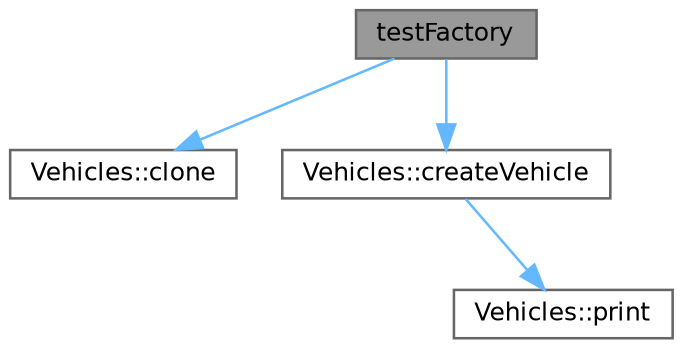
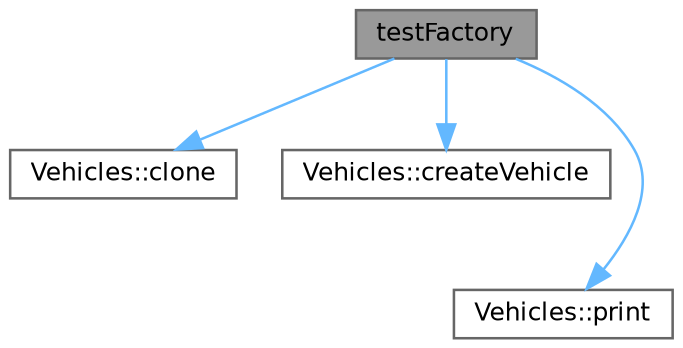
  digraph {
    rankdir=TB
    node [color=grey40 fillcolor=white fontname=Helvetica fontsize=10 shape=box style=filled]
    edge [color=steelblue1 fontname=Helvetica fontsize=10 labelfontname=Helvetica labelfontsize=10 style=solid]
    n1 [color=gray40 fillcolor=grey60 fontcolor=black height=0.2 label=testFactory width=0.4]
    n2 [height=0.2 label="Vehicles::clone" width=0.4]
    n3 [height=0.2 label="Vehicles::createVehicle" width=0.4]
    n4 [height=0.2 label="Vehicles::print" width=0.4]
    n1 -> n2
    n1 -> n3
-   n3 -> n4
+   n1 -> n4
  }
